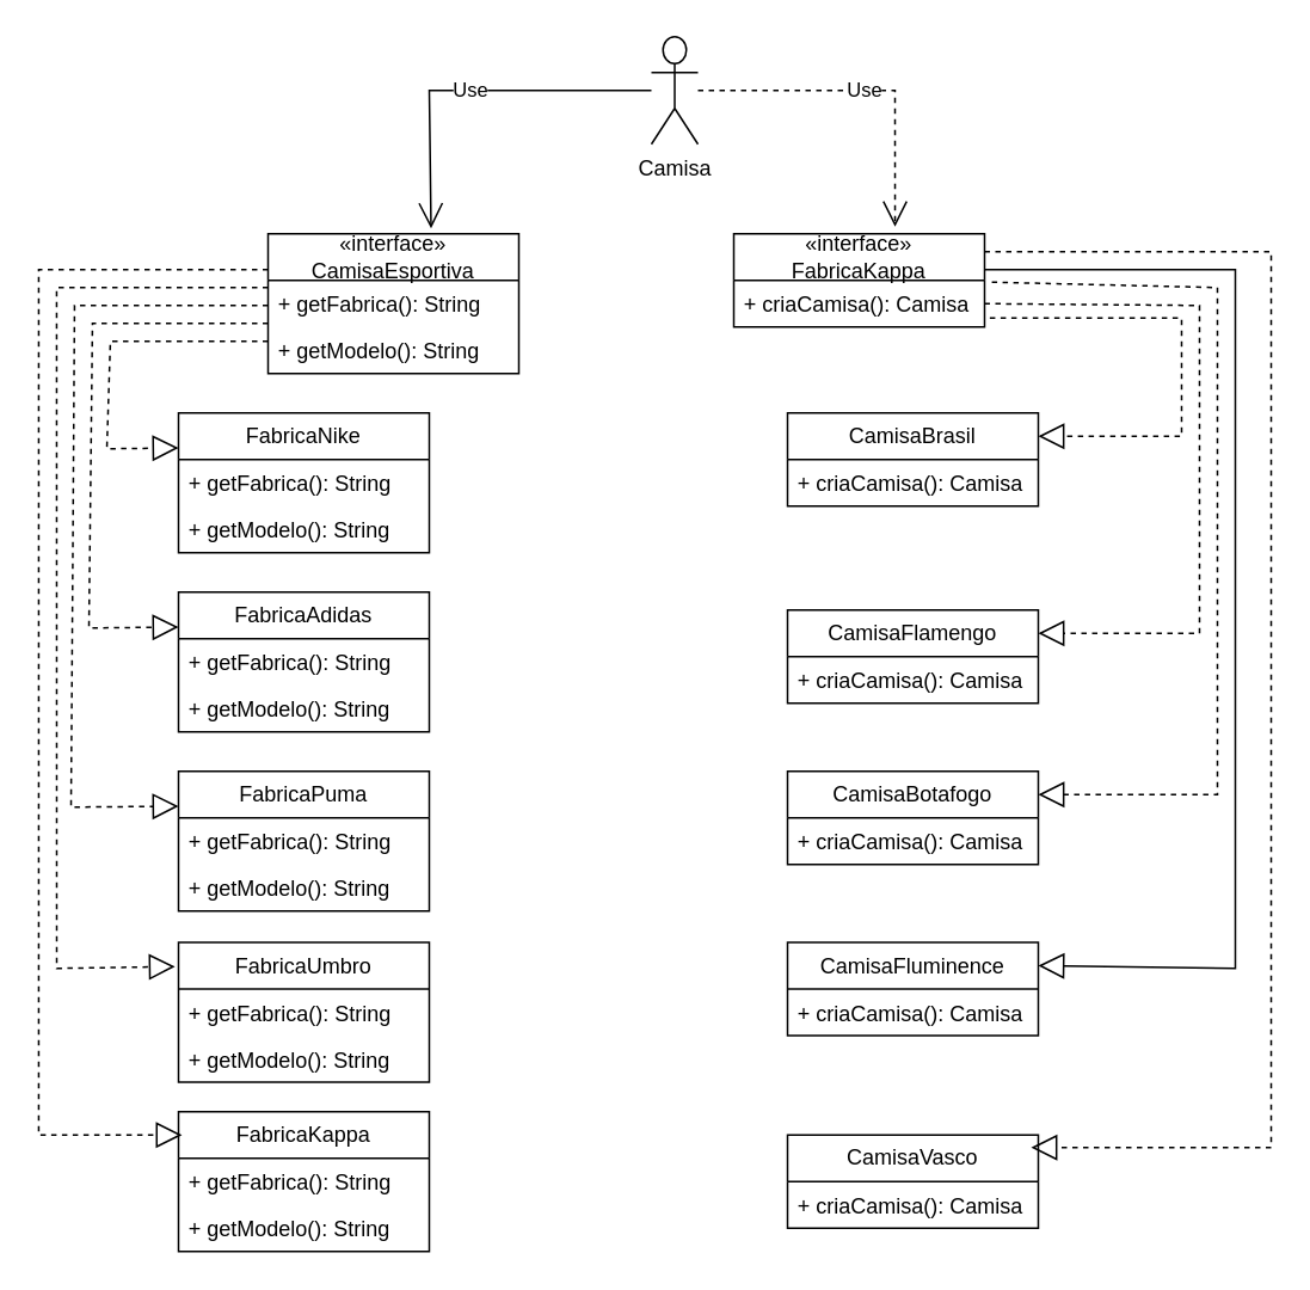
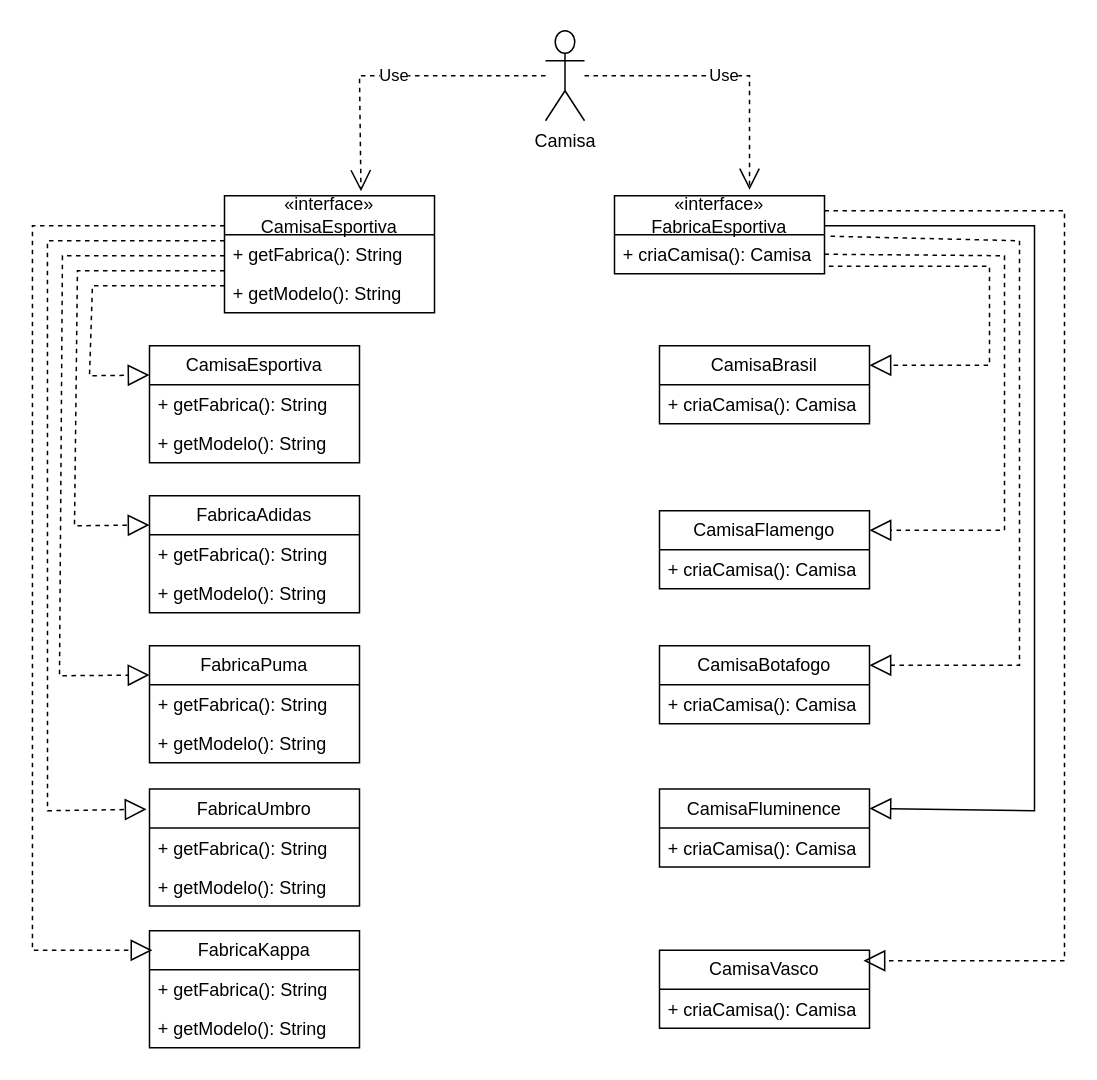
  <mxCell id="0" />
  <mxCell id="1" parent="0" />
  <mxCell id="2" value="Camisa&lt;div&gt;&lt;br&gt;&lt;/div&gt;" style="shape=umlActor;verticalLabelPosition=bottom;verticalAlign=top;html=1;outlineConnect=0;" vertex="1" parent="1"><mxGeometry x="363" y="20" width="26" height="60" as="geometry" /></mxCell>
  <mxCell id="3" value="«interface»&lt;br&gt;&lt;div&gt;CamisaEsportiva&lt;/div&gt;" style="swimlane;fontStyle=0;childLayout=stackLayout;horizontal=1;startSize=26;fillColor=none;horizontalStack=0;resizeParent=1;resizeParentMax=0;resizeLast=0;collapsible=1;marginBottom=0;whiteSpace=wrap;html=1;" vertex="1" parent="1"><mxGeometry x="149" y="130" width="140" height="78" as="geometry" /></mxCell>
  <mxCell id="4" value="+ getFabrica(): String" style="text;strokeColor=none;fillColor=none;align=left;verticalAlign=top;spacingLeft=4;spacingRight=4;overflow=hidden;rotatable=0;points=[[0,0.5],[1,0.5]];portConstraint=eastwest;whiteSpace=wrap;html=1;" vertex="1" parent="3"><mxGeometry y="26" width="140" height="26" as="geometry" /></mxCell>
  <mxCell id="5" value="+ getModelo(): String" style="text;strokeColor=none;fillColor=none;align=left;verticalAlign=top;spacingLeft=4;spacingRight=4;overflow=hidden;rotatable=0;points=[[0,0.5],[1,0.5]];portConstraint=eastwest;whiteSpace=wrap;html=1;" vertex="1" parent="3"><mxGeometry y="52" width="140" height="26" as="geometry" /></mxCell>
- <mxCell id="6" value="&lt;div&gt;FabricaNike&lt;/div&gt;" style="swimlane;fontStyle=0;childLayout=stackLayout;horizontal=1;startSize=26;fillColor=none;horizontalStack=0;resizeParent=1;resizeParentMax=0;resizeLast=0;collapsible=1;marginBottom=0;whiteSpace=wrap;html=1;" vertex="1" parent="1"><mxGeometry x="99" y="230" width="140" height="78" as="geometry" /></mxCell>
+ <mxCell id="6" value="&lt;div&gt;CamisaEsportiva&lt;/div&gt;" style="swimlane;fontStyle=0;childLayout=stackLayout;horizontal=1;startSize=26;fillColor=none;horizontalStack=0;resizeParent=1;resizeParentMax=0;resizeLast=0;collapsible=1;marginBottom=0;whiteSpace=wrap;html=1;" vertex="1" parent="1"><mxGeometry x="99" y="230" width="140" height="78" as="geometry" /></mxCell>
  <mxCell id="7" value="+ getFabrica(): String" style="text;strokeColor=none;fillColor=none;align=left;verticalAlign=top;spacingLeft=4;spacingRight=4;overflow=hidden;rotatable=0;points=[[0,0.5],[1,0.5]];portConstraint=eastwest;whiteSpace=wrap;html=1;" vertex="1" parent="6"><mxGeometry y="26" width="140" height="26" as="geometry" /></mxCell>
  <mxCell id="8" value="+ getModelo(): String" style="text;strokeColor=none;fillColor=none;align=left;verticalAlign=top;spacingLeft=4;spacingRight=4;overflow=hidden;rotatable=0;points=[[0,0.5],[1,0.5]];portConstraint=eastwest;whiteSpace=wrap;html=1;" vertex="1" parent="6"><mxGeometry y="52" width="140" height="26" as="geometry" /></mxCell>
  <mxCell id="9" value="&lt;div&gt;FabricaAdidas&lt;/div&gt;" style="swimlane;fontStyle=0;childLayout=stackLayout;horizontal=1;startSize=26;fillColor=none;horizontalStack=0;resizeParent=1;resizeParentMax=0;resizeLast=0;collapsible=1;marginBottom=0;whiteSpace=wrap;html=1;" vertex="1" parent="1"><mxGeometry x="99" y="330" width="140" height="78" as="geometry" /></mxCell>
  <mxCell id="10" value="+ getFabrica(): String" style="text;strokeColor=none;fillColor=none;align=left;verticalAlign=top;spacingLeft=4;spacingRight=4;overflow=hidden;rotatable=0;points=[[0,0.5],[1,0.5]];portConstraint=eastwest;whiteSpace=wrap;html=1;" vertex="1" parent="9"><mxGeometry y="26" width="140" height="26" as="geometry" /></mxCell>
  <mxCell id="11" value="+ getModelo(): String" style="text;strokeColor=none;fillColor=none;align=left;verticalAlign=top;spacingLeft=4;spacingRight=4;overflow=hidden;rotatable=0;points=[[0,0.5],[1,0.5]];portConstraint=eastwest;whiteSpace=wrap;html=1;" vertex="1" parent="9"><mxGeometry y="52" width="140" height="26" as="geometry" /></mxCell>
  <mxCell id="12" value="&lt;div&gt;FabricaPuma&lt;/div&gt;" style="swimlane;fontStyle=0;childLayout=stackLayout;horizontal=1;startSize=26;fillColor=none;horizontalStack=0;resizeParent=1;resizeParentMax=0;resizeLast=0;collapsible=1;marginBottom=0;whiteSpace=wrap;html=1;" vertex="1" parent="1"><mxGeometry x="99" y="430" width="140" height="78" as="geometry" /></mxCell>
  <mxCell id="13" value="+ getFabrica(): String" style="text;strokeColor=none;fillColor=none;align=left;verticalAlign=top;spacingLeft=4;spacingRight=4;overflow=hidden;rotatable=0;points=[[0,0.5],[1,0.5]];portConstraint=eastwest;whiteSpace=wrap;html=1;" vertex="1" parent="12"><mxGeometry y="26" width="140" height="26" as="geometry" /></mxCell>
  <mxCell id="14" value="+ getModelo(): String" style="text;strokeColor=none;fillColor=none;align=left;verticalAlign=top;spacingLeft=4;spacingRight=4;overflow=hidden;rotatable=0;points=[[0,0.5],[1,0.5]];portConstraint=eastwest;whiteSpace=wrap;html=1;" vertex="1" parent="12"><mxGeometry y="52" width="140" height="26" as="geometry" /></mxCell>
  <mxCell id="15" value="&lt;div&gt;FabricaUmbro&lt;/div&gt;" style="swimlane;fontStyle=0;childLayout=stackLayout;horizontal=1;startSize=26;fillColor=none;horizontalStack=0;resizeParent=1;resizeParentMax=0;resizeLast=0;collapsible=1;marginBottom=0;whiteSpace=wrap;html=1;" vertex="1" parent="1"><mxGeometry x="99" y="525.5" width="140" height="78" as="geometry" /></mxCell>
  <mxCell id="16" value="+ getFabrica(): String" style="text;strokeColor=none;fillColor=none;align=left;verticalAlign=top;spacingLeft=4;spacingRight=4;overflow=hidden;rotatable=0;points=[[0,0.5],[1,0.5]];portConstraint=eastwest;whiteSpace=wrap;html=1;" vertex="1" parent="15"><mxGeometry y="26" width="140" height="26" as="geometry" /></mxCell>
  <mxCell id="17" value="+ getModelo(): String" style="text;strokeColor=none;fillColor=none;align=left;verticalAlign=top;spacingLeft=4;spacingRight=4;overflow=hidden;rotatable=0;points=[[0,0.5],[1,0.5]];portConstraint=eastwest;whiteSpace=wrap;html=1;" vertex="1" parent="15"><mxGeometry y="52" width="140" height="26" as="geometry" /></mxCell>
  <mxCell id="18" value="&lt;div&gt;FabricaKappa&lt;/div&gt;" style="swimlane;fontStyle=0;childLayout=stackLayout;horizontal=1;startSize=26;fillColor=none;horizontalStack=0;resizeParent=1;resizeParentMax=0;resizeLast=0;collapsible=1;marginBottom=0;whiteSpace=wrap;html=1;" vertex="1" parent="1"><mxGeometry x="99" y="620" width="140" height="78" as="geometry" /></mxCell>
  <mxCell id="19" value="+ getFabrica(): String" style="text;strokeColor=none;fillColor=none;align=left;verticalAlign=top;spacingLeft=4;spacingRight=4;overflow=hidden;rotatable=0;points=[[0,0.5],[1,0.5]];portConstraint=eastwest;whiteSpace=wrap;html=1;" vertex="1" parent="18"><mxGeometry y="26" width="140" height="26" as="geometry" /></mxCell>
  <mxCell id="20" value="+ getModelo(): String" style="text;strokeColor=none;fillColor=none;align=left;verticalAlign=top;spacingLeft=4;spacingRight=4;overflow=hidden;rotatable=0;points=[[0,0.5],[1,0.5]];portConstraint=eastwest;whiteSpace=wrap;html=1;" vertex="1" parent="18"><mxGeometry y="52" width="140" height="26" as="geometry" /></mxCell>
- <mxCell id="21" value="&lt;div&gt;«interface»&lt;br&gt;&lt;/div&gt;&lt;div&gt;FabricaKappa&lt;/div&gt;" style="swimlane;fontStyle=0;childLayout=stackLayout;horizontal=1;startSize=26;fillColor=none;horizontalStack=0;resizeParent=1;resizeParentMax=0;resizeLast=0;collapsible=1;marginBottom=0;whiteSpace=wrap;html=1;" vertex="1" parent="1"><mxGeometry x="409" y="130" width="140" height="52" as="geometry" /></mxCell>
+ <mxCell id="21" value="&lt;div&gt;«interface»&lt;br&gt;&lt;/div&gt;&lt;div&gt;FabricaEsportiva&lt;/div&gt;" style="swimlane;fontStyle=0;childLayout=stackLayout;horizontal=1;startSize=26;fillColor=none;horizontalStack=0;resizeParent=1;resizeParentMax=0;resizeLast=0;collapsible=1;marginBottom=0;whiteSpace=wrap;html=1;" vertex="1" parent="1"><mxGeometry x="409" y="130" width="140" height="52" as="geometry" /></mxCell>
  <mxCell id="22" value="+ criaCamisa(): Camisa" style="text;strokeColor=none;fillColor=none;align=left;verticalAlign=top;spacingLeft=4;spacingRight=4;overflow=hidden;rotatable=0;points=[[0,0.5],[1,0.5]];portConstraint=eastwest;whiteSpace=wrap;html=1;" vertex="1" parent="21"><mxGeometry y="26" width="140" height="26" as="geometry" /></mxCell>
  <mxCell id="23" value="&lt;div&gt;&lt;span style=&quot;background-color: initial;&quot;&gt;CamisaBrasil&lt;/span&gt;&lt;br&gt;&lt;/div&gt;" style="swimlane;fontStyle=0;childLayout=stackLayout;horizontal=1;startSize=26;fillColor=none;horizontalStack=0;resizeParent=1;resizeParentMax=0;resizeLast=0;collapsible=1;marginBottom=0;whiteSpace=wrap;html=1;" vertex="1" parent="1"><mxGeometry x="439" y="230" width="140" height="52" as="geometry" /></mxCell>
  <mxCell id="24" value="+ criaCamisa(): Camisa" style="text;strokeColor=none;fillColor=none;align=left;verticalAlign=top;spacingLeft=4;spacingRight=4;overflow=hidden;rotatable=0;points=[[0,0.5],[1,0.5]];portConstraint=eastwest;whiteSpace=wrap;html=1;" vertex="1" parent="23"><mxGeometry y="26" width="140" height="26" as="geometry" /></mxCell>
  <mxCell id="25" value="&lt;div&gt;&lt;span style=&quot;background-color: initial;&quot;&gt;CamisaFlamengo&lt;/span&gt;&lt;br&gt;&lt;/div&gt;" style="swimlane;fontStyle=0;childLayout=stackLayout;horizontal=1;startSize=26;fillColor=none;horizontalStack=0;resizeParent=1;resizeParentMax=0;resizeLast=0;collapsible=1;marginBottom=0;whiteSpace=wrap;html=1;" vertex="1" parent="1"><mxGeometry x="439" y="340" width="140" height="52" as="geometry" /></mxCell>
  <mxCell id="26" value="+ criaCamisa(): Camisa" style="text;strokeColor=none;fillColor=none;align=left;verticalAlign=top;spacingLeft=4;spacingRight=4;overflow=hidden;rotatable=0;points=[[0,0.5],[1,0.5]];portConstraint=eastwest;whiteSpace=wrap;html=1;" vertex="1" parent="25"><mxGeometry y="26" width="140" height="26" as="geometry" /></mxCell>
  <mxCell id="27" value="&lt;div&gt;&lt;span style=&quot;background-color: initial;&quot;&gt;CamisaBotafogo&lt;/span&gt;&lt;br&gt;&lt;/div&gt;" style="swimlane;fontStyle=0;childLayout=stackLayout;horizontal=1;startSize=26;fillColor=none;horizontalStack=0;resizeParent=1;resizeParentMax=0;resizeLast=0;collapsible=1;marginBottom=0;whiteSpace=wrap;html=1;" vertex="1" parent="1"><mxGeometry x="439" y="430" width="140" height="52" as="geometry" /></mxCell>
  <mxCell id="28" value="+ criaCamisa(): Camisa" style="text;strokeColor=none;fillColor=none;align=left;verticalAlign=top;spacingLeft=4;spacingRight=4;overflow=hidden;rotatable=0;points=[[0,0.5],[1,0.5]];portConstraint=eastwest;whiteSpace=wrap;html=1;" vertex="1" parent="27"><mxGeometry y="26" width="140" height="26" as="geometry" /></mxCell>
  <mxCell id="29" value="&lt;div&gt;&lt;span style=&quot;background-color: initial;&quot;&gt;CamisaFluminence&lt;/span&gt;&lt;br&gt;&lt;/div&gt;" style="swimlane;fontStyle=0;childLayout=stackLayout;horizontal=1;startSize=26;fillColor=none;horizontalStack=0;resizeParent=1;resizeParentMax=0;resizeLast=0;collapsible=1;marginBottom=0;whiteSpace=wrap;html=1;" vertex="1" parent="1"><mxGeometry x="439" y="525.5" width="140" height="52" as="geometry" /></mxCell>
  <mxCell id="30" value="+ criaCamisa(): Camisa" style="text;strokeColor=none;fillColor=none;align=left;verticalAlign=top;spacingLeft=4;spacingRight=4;overflow=hidden;rotatable=0;points=[[0,0.5],[1,0.5]];portConstraint=eastwest;whiteSpace=wrap;html=1;" vertex="1" parent="29"><mxGeometry y="26" width="140" height="26" as="geometry" /></mxCell>
  <mxCell id="31" value="&lt;div&gt;&lt;span style=&quot;background-color: initial;&quot;&gt;CamisaVasco&lt;/span&gt;&lt;br&gt;&lt;/div&gt;" style="swimlane;fontStyle=0;childLayout=stackLayout;horizontal=1;startSize=26;fillColor=none;horizontalStack=0;resizeParent=1;resizeParentMax=0;resizeLast=0;collapsible=1;marginBottom=0;whiteSpace=wrap;html=1;" vertex="1" parent="1"><mxGeometry x="439" y="633" width="140" height="52" as="geometry" /></mxCell>
  <mxCell id="32" value="+ criaCamisa(): Camisa" style="text;strokeColor=none;fillColor=none;align=left;verticalAlign=top;spacingLeft=4;spacingRight=4;overflow=hidden;rotatable=0;points=[[0,0.5],[1,0.5]];portConstraint=eastwest;whiteSpace=wrap;html=1;" vertex="1" parent="31"><mxGeometry y="26" width="140" height="26" as="geometry" /></mxCell>
- <mxCell id="33" value="Use" style="endArrow=open;endSize=12;dashed=0;html=1;rounded=0;entryX=0.65;entryY=-0.038;entryDx=0;entryDy=0;entryPerimeter=0;" edge="1" parent="1" source="2" target="3"><mxGeometry width="160" relative="1" as="geometry"><mxPoint x="159" y="60" as="sourcePoint" /><mxPoint x="209" y="50" as="targetPoint" /><Array as="points"><mxPoint x="239" y="50" /></Array></mxGeometry></mxCell>
+ <mxCell id="33" value="Use" style="endArrow=open;endSize=12;dashed=1;html=1;rounded=0;entryX=0.65;entryY=-0.038;entryDx=0;entryDy=0;entryPerimeter=0;" edge="1" parent="1" source="2" target="3"><mxGeometry width="160" relative="1" as="geometry"><mxPoint x="159" y="60" as="sourcePoint" /><mxPoint x="209" y="50" as="targetPoint" /><Array as="points"><mxPoint x="239" y="50" /></Array></mxGeometry></mxCell>
  <mxCell id="34" value="Use" style="endArrow=open;endSize=12;dashed=1;html=1;rounded=0;entryX=0.643;entryY=-0.077;entryDx=0;entryDy=0;entryPerimeter=0;" edge="1" parent="1" target="21"><mxGeometry width="160" relative="1" as="geometry"><mxPoint x="389" y="50" as="sourcePoint" /><mxPoint x="529" y="50" as="targetPoint" /><Array as="points"><mxPoint x="499" y="50" /></Array></mxGeometry></mxCell>
  <mxCell id="35" value="" style="endArrow=block;dashed=1;endFill=0;endSize=12;html=1;rounded=0;exitX=-0.014;exitY=0.09;exitDx=0;exitDy=0;exitPerimeter=0;entryX=0;entryY=0;entryDx=0;entryDy=0;" edge="1" parent="1"><mxGeometry width="160" relative="1" as="geometry"><mxPoint x="149" y="150.02" as="sourcePoint" /><mxPoint x="100.96" y="633" as="targetPoint" /><Array as="points"><mxPoint x="20.96" y="150" /><mxPoint x="20.96" y="633" /></Array></mxGeometry></mxCell>
  <mxCell id="36" value="" style="endArrow=block;dashed=1;endFill=0;endSize=12;html=1;rounded=0;entryX=-0.014;entryY=0.173;entryDx=0;entryDy=0;entryPerimeter=0;" edge="1" parent="1" target="15"><mxGeometry width="160" relative="1" as="geometry"><mxPoint x="149" y="160" as="sourcePoint" /><mxPoint x="110.96" y="643" as="targetPoint" /><Array as="points"><mxPoint x="30.96" y="160" /><mxPoint x="31" y="540" /></Array></mxGeometry></mxCell>
  <mxCell id="37" value="" style="endArrow=block;dashed=1;endFill=0;endSize=12;html=1;rounded=0;entryX=0;entryY=0.25;entryDx=0;entryDy=0;" edge="1" parent="1" target="12"><mxGeometry width="160" relative="1" as="geometry"><mxPoint x="149" y="170" as="sourcePoint" /><mxPoint x="107" y="549" as="targetPoint" /><Array as="points"><mxPoint x="40.96" y="170" /><mxPoint x="39" y="450" /></Array></mxGeometry></mxCell>
  <mxCell id="38" value="" style="endArrow=block;dashed=1;endFill=0;endSize=12;html=1;rounded=0;entryX=0;entryY=0.25;entryDx=0;entryDy=0;" edge="1" parent="1" target="9"><mxGeometry width="160" relative="1" as="geometry"><mxPoint x="149" y="180" as="sourcePoint" /><mxPoint x="109" y="460" as="targetPoint" /><Array as="points"><mxPoint x="50.96" y="180" /><mxPoint x="49" y="350" /></Array></mxGeometry></mxCell>
  <mxCell id="39" value="" style="endArrow=block;dashed=1;endFill=0;endSize=12;html=1;rounded=0;entryX=0;entryY=0.25;entryDx=0;entryDy=0;" edge="1" parent="1" target="6"><mxGeometry width="160" relative="1" as="geometry"><mxPoint x="149" y="190" as="sourcePoint" /><mxPoint x="119" y="470" as="targetPoint" /><Array as="points"><mxPoint x="60.96" y="190" /><mxPoint x="59" y="250" /></Array></mxGeometry></mxCell>
  <mxCell id="40" value="" style="endArrow=block;dashed=1;endFill=0;endSize=12;html=1;rounded=0;entryX=1.043;entryY=0.135;entryDx=0;entryDy=0;entryPerimeter=0;" edge="1" parent="1"><mxGeometry width="160" relative="1" as="geometry"><mxPoint x="549" y="140" as="sourcePoint" /><mxPoint x="575.02" y="640.02" as="targetPoint" /><Array as="points"><mxPoint x="709" y="140" /><mxPoint x="709" y="640" /></Array></mxGeometry></mxCell>
  <mxCell id="41" value="" style="endArrow=block;dashed=0;endFill=0;endSize=12;html=1;rounded=0;entryX=1;entryY=0.25;entryDx=0;entryDy=0;exitX=1;exitY=0.385;exitDx=0;exitDy=0;exitPerimeter=0;" edge="1" parent="1" source="21" target="29"><mxGeometry width="160" relative="1" as="geometry"><mxPoint x="559" y="150" as="sourcePoint" /><mxPoint x="585.02" y="650.02" as="targetPoint" /><Array as="points"><mxPoint x="689" y="150" /><mxPoint x="689" y="540" /></Array></mxGeometry></mxCell>
  <mxCell id="42" value="" style="endArrow=block;dashed=1;endFill=0;endSize=12;html=1;rounded=0;entryX=1;entryY=0.25;entryDx=0;entryDy=0;exitX=1.029;exitY=0.038;exitDx=0;exitDy=0;exitPerimeter=0;" edge="1" parent="1" source="22" target="27"><mxGeometry width="160" relative="1" as="geometry"><mxPoint x="549" y="150" as="sourcePoint" /><mxPoint x="589" y="549" as="targetPoint" /><Array as="points"><mxPoint x="679" y="160" /><mxPoint x="679" y="443" /></Array></mxGeometry></mxCell>
  <mxCell id="43" value="" style="endArrow=block;dashed=1;endFill=0;endSize=12;html=1;rounded=0;entryX=1;entryY=0.25;entryDx=0;entryDy=0;exitX=1;exitY=0.5;exitDx=0;exitDy=0;" edge="1" parent="1" source="22" target="25"><mxGeometry width="160" relative="1" as="geometry"><mxPoint x="569" y="170" as="sourcePoint" /><mxPoint x="589" y="453" as="targetPoint" /><Array as="points"><mxPoint x="669" y="170" /><mxPoint x="669" y="353" /></Array></mxGeometry></mxCell>
  <mxCell id="44" value="" style="endArrow=block;dashed=1;endFill=0;endSize=12;html=1;rounded=0;entryX=1;entryY=0.25;entryDx=0;entryDy=0;exitX=1.021;exitY=0.808;exitDx=0;exitDy=0;exitPerimeter=0;" edge="1" parent="1" source="22" target="23"><mxGeometry width="160" relative="1" as="geometry"><mxPoint x="559" y="179" as="sourcePoint" /><mxPoint x="589" y="363" as="targetPoint" /><Array as="points"><mxPoint x="659" y="177" /><mxPoint x="659" y="243" /></Array></mxGeometry></mxCell>
